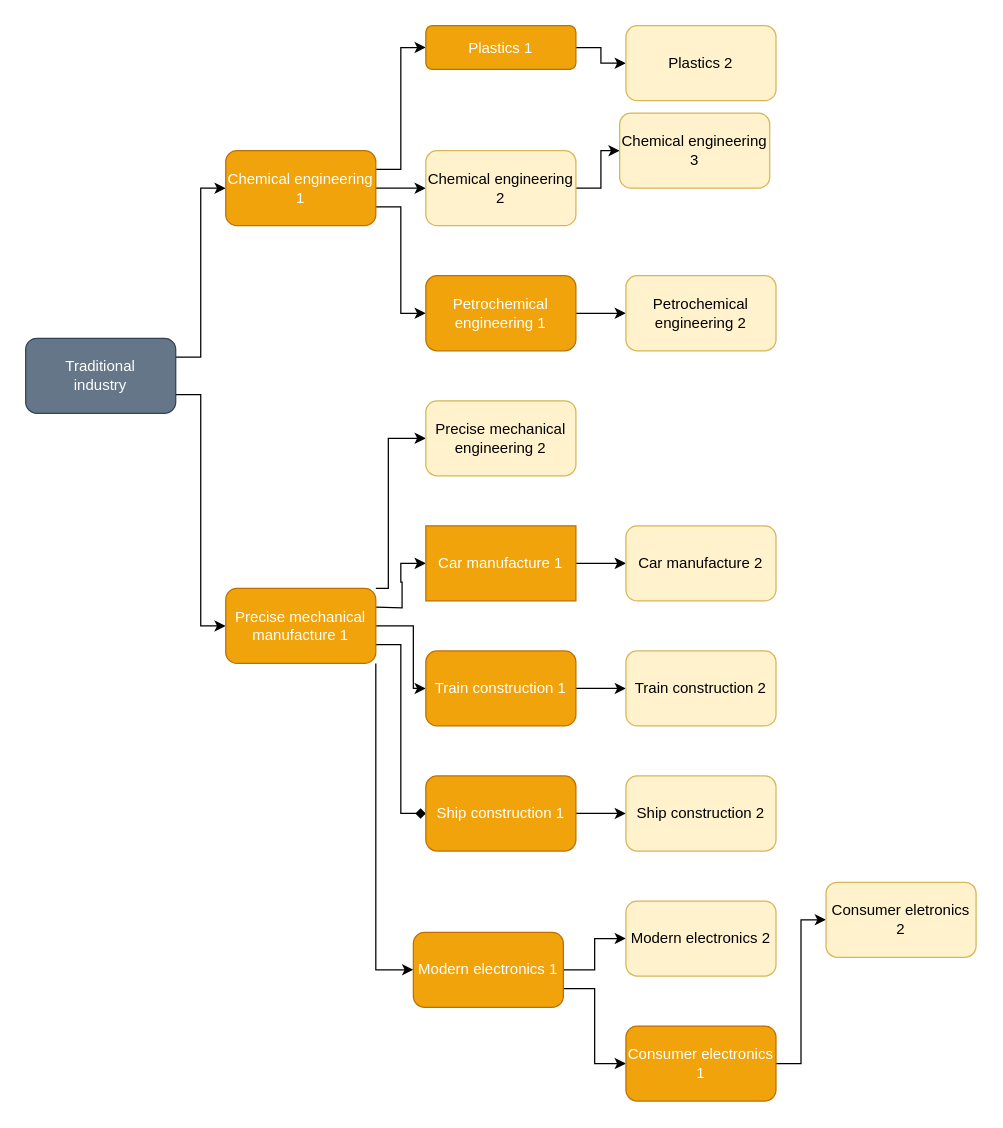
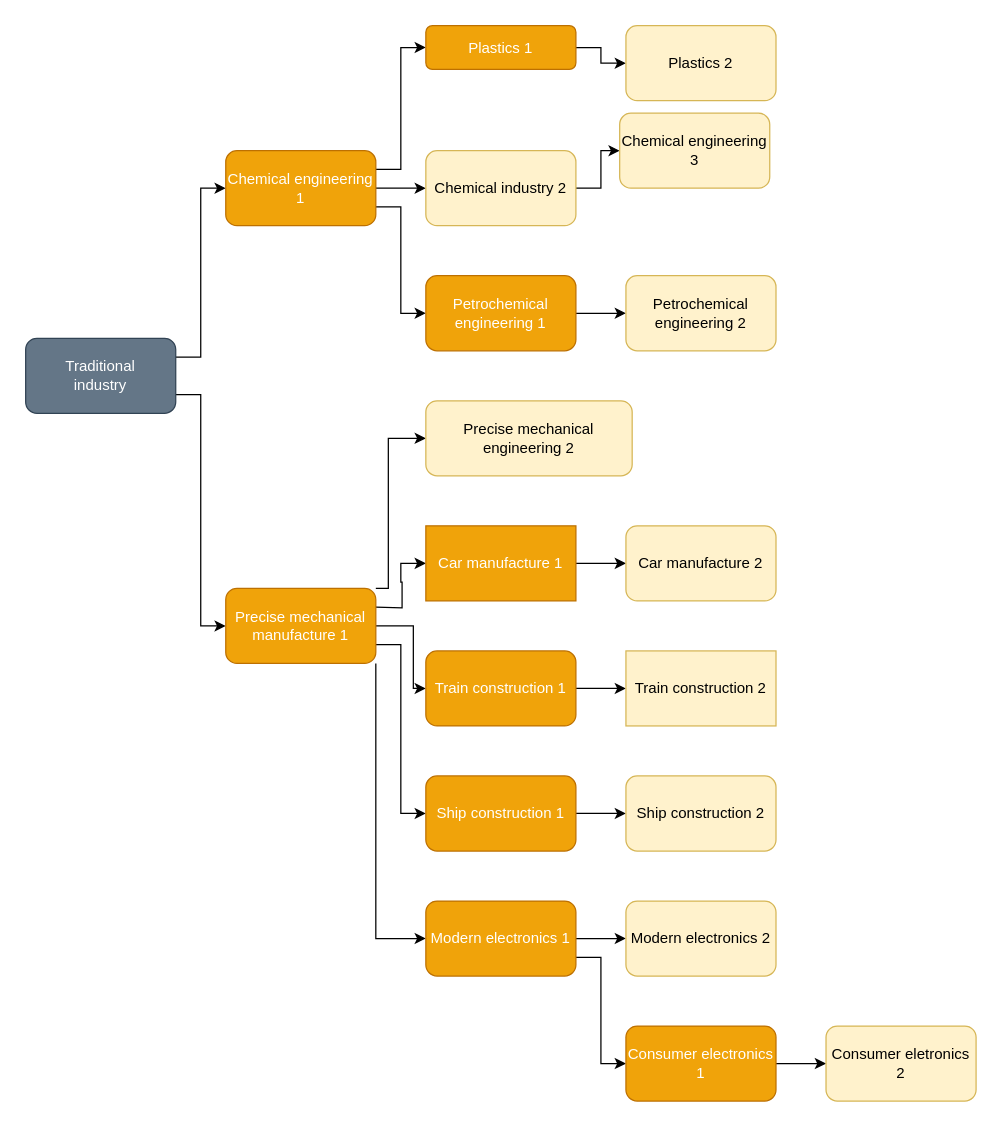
  <mxCell id="0" />
  <mxCell id="1" parent="0" />
  <mxCell id="2" style="edgeStyle=orthogonalEdgeStyle;rounded=0;orthogonalLoop=1;jettySize=auto;html=1;exitX=1;exitY=0.25;exitDx=0;exitDy=0;entryX=0;entryY=0.5;entryDx=0;entryDy=0;" parent="1" source="4" target="8" edge="1"><mxGeometry relative="1" as="geometry" /></mxCell>
  <mxCell id="3" style="edgeStyle=orthogonalEdgeStyle;rounded=0;orthogonalLoop=1;jettySize=auto;html=1;exitX=1;exitY=0.75;exitDx=0;exitDy=0;entryX=0;entryY=0.5;entryDx=0;entryDy=0;" parent="1" source="4" target="23" edge="1"><mxGeometry relative="1" as="geometry" /></mxCell>
  <mxCell id="4" value="&lt;div&gt;Traditional&lt;/div&gt;&lt;div&gt;industry&lt;br&gt;&lt;/div&gt;" style="rounded=1;whiteSpace=wrap;html=1;fillColor=#647687;strokeColor=#314354;fontColor=#ffffff;" parent="1" vertex="1"><mxGeometry x="20" y="270" width="120" height="60" as="geometry" /></mxCell>
  <mxCell id="5" style="edgeStyle=orthogonalEdgeStyle;rounded=0;orthogonalLoop=1;jettySize=auto;html=1;exitX=1;exitY=0.75;exitDx=0;exitDy=0;entryX=0;entryY=0.5;entryDx=0;entryDy=0;" parent="1" source="8" target="16" edge="1"><mxGeometry relative="1" as="geometry" /></mxCell>
  <mxCell id="6" style="edgeStyle=orthogonalEdgeStyle;rounded=0;orthogonalLoop=1;jettySize=auto;html=1;exitX=1;exitY=0.5;exitDx=0;exitDy=0;" parent="1" source="8" target="10" edge="1"><mxGeometry relative="1" as="geometry" /></mxCell>
  <mxCell id="7" style="edgeStyle=orthogonalEdgeStyle;rounded=0;orthogonalLoop=1;jettySize=auto;html=1;exitX=1;exitY=0.25;exitDx=0;exitDy=0;entryX=0;entryY=0.5;entryDx=0;entryDy=0;" parent="1" source="8" target="13" edge="1"><mxGeometry relative="1" as="geometry" /></mxCell>
  <mxCell id="8" value="Chemical engineering 1" style="rounded=1;whiteSpace=wrap;html=1;fillColor=#f0a30a;strokeColor=#BD7000;fontColor=#ffffff;" parent="1" vertex="1"><mxGeometry x="180" y="120" width="120" height="60" as="geometry" /></mxCell>
  <mxCell id="9" style="edgeStyle=orthogonalEdgeStyle;rounded=0;orthogonalLoop=1;jettySize=auto;html=1;exitX=1;exitY=0.5;exitDx=0;exitDy=0;" parent="1" source="10" target="11" edge="1"><mxGeometry relative="1" as="geometry" /></mxCell>
- <mxCell id="10" value="Chemical engineering 2" style="rounded=1;whiteSpace=wrap;html=1;fillColor=#fff2cc;strokeColor=#d6b656;" parent="1" vertex="1"><mxGeometry x="340" y="120" width="120" height="60" as="geometry" /></mxCell>
+ <mxCell id="10" value="Chemical industry 2" style="rounded=1;whiteSpace=wrap;html=1;fillColor=#fff2cc;strokeColor=#d6b656;" parent="1" vertex="1"><mxGeometry x="340" y="120" width="120" height="60" as="geometry" /></mxCell>
  <mxCell id="11" value="&lt;div&gt;Chemical engineering 3&lt;/div&gt;" style="rounded=1;whiteSpace=wrap;html=1;fillColor=#fff2cc;strokeColor=#d6b656;" parent="1" vertex="1"><mxGeometry x="495" y="90" width="120" height="60" as="geometry" /></mxCell>
  <mxCell id="12" style="edgeStyle=orthogonalEdgeStyle;rounded=0;orthogonalLoop=1;jettySize=auto;html=1;exitX=1;exitY=0.5;exitDx=0;exitDy=0;" parent="1" source="13" target="14" edge="1"><mxGeometry relative="1" as="geometry" /></mxCell>
  <mxCell id="13" value="&lt;div&gt;Plastics 1&lt;/div&gt;" style="rounded=1;whiteSpace=wrap;html=1;fillColor=#f0a30a;strokeColor=#BD7000;fontColor=#ffffff;" parent="1" vertex="1"><mxGeometry x="340" y="20" width="120" height="35" as="geometry" /></mxCell>
  <mxCell id="14" value="Plastics 2" style="rounded=1;whiteSpace=wrap;html=1;fillColor=#fff2cc;strokeColor=#d6b656;" parent="1" vertex="1"><mxGeometry x="500" y="20" width="120" height="60" as="geometry" /></mxCell>
  <mxCell id="15" style="edgeStyle=orthogonalEdgeStyle;rounded=0;orthogonalLoop=1;jettySize=auto;html=1;exitX=1;exitY=0.5;exitDx=0;exitDy=0;entryX=0;entryY=0.5;entryDx=0;entryDy=0;" parent="1" source="16" target="17" edge="1"><mxGeometry relative="1" as="geometry" /></mxCell>
  <mxCell id="16" value="Petrochemical engineering 1" style="rounded=1;whiteSpace=wrap;html=1;fillColor=#f0a30a;strokeColor=#BD7000;fontColor=#ffffff;" parent="1" vertex="1"><mxGeometry x="340" y="220" width="120" height="60" as="geometry" /></mxCell>
  <mxCell id="17" value="&lt;div&gt;Petrochemical engineering 2&lt;/div&gt;" style="rounded=1;whiteSpace=wrap;html=1;fillColor=#fff2cc;strokeColor=#d6b656;" parent="1" vertex="1"><mxGeometry x="500" y="220" width="120" height="60" as="geometry" /></mxCell>
  <mxCell id="18" style="edgeStyle=orthogonalEdgeStyle;rounded=0;orthogonalLoop=1;jettySize=auto;html=1;exitX=1;exitY=0;exitDx=0;exitDy=0;entryX=0;entryY=0.5;entryDx=0;entryDy=0;" parent="1" target="24" edge="1"><mxGeometry relative="1" as="geometry"><mxPoint x="300" y="470" as="sourcePoint" /><Array as="points"><mxPoint x="310" y="470" /><mxPoint x="310" y="350" /></Array></mxGeometry></mxCell>
  <mxCell id="19" style="edgeStyle=orthogonalEdgeStyle;rounded=0;orthogonalLoop=1;jettySize=auto;html=1;exitX=1;exitY=0.25;exitDx=0;exitDy=0;entryX=0;entryY=0.5;entryDx=0;entryDy=0;" parent="1" target="26" edge="1"><mxGeometry relative="1" as="geometry"><mxPoint x="300" y="485" as="sourcePoint" /></mxGeometry></mxCell>
  <mxCell id="20" style="edgeStyle=orthogonalEdgeStyle;rounded=0;orthogonalLoop=1;jettySize=auto;html=1;exitX=1;exitY=0.5;exitDx=0;exitDy=0;entryX=0;entryY=0.5;entryDx=0;entryDy=0;" parent="1" source="23" target="29" edge="1"><mxGeometry relative="1" as="geometry"><Array as="points"><mxPoint x="330" y="500" /><mxPoint x="330" y="550" /></Array></mxGeometry></mxCell>
- <mxCell id="21" style="edgeStyle=orthogonalEdgeStyle;rounded=0;orthogonalLoop=1;jettySize=auto;html=1;exitX=1;exitY=0.75;exitDx=0;exitDy=0;entryX=0;entryY=0.5;entryDx=0;entryDy=0;endArrow=diamond;" parent="1" source="23" target="32" edge="1"><mxGeometry relative="1" as="geometry" /></mxCell>
+ <mxCell id="21" style="edgeStyle=orthogonalEdgeStyle;rounded=0;orthogonalLoop=1;jettySize=auto;html=1;exitX=1;exitY=0.75;exitDx=0;exitDy=0;entryX=0;entryY=0.5;entryDx=0;entryDy=0;" parent="1" source="23" target="32" edge="1"><mxGeometry relative="1" as="geometry" /></mxCell>
  <mxCell id="22" style="edgeStyle=orthogonalEdgeStyle;rounded=0;orthogonalLoop=1;jettySize=auto;html=1;exitX=1;exitY=1;exitDx=0;exitDy=0;entryX=0;entryY=0.5;entryDx=0;entryDy=0;" parent="1" source="23" target="36" edge="1"><mxGeometry relative="1" as="geometry" /></mxCell>
  <mxCell id="23" value="&lt;div&gt;Precise mechanical manufacture 1&lt;/div&gt;" style="rounded=1;whiteSpace=wrap;html=1;fillColor=#f0a30a;strokeColor=#BD7000;fontColor=#ffffff;" parent="1" vertex="1"><mxGeometry x="180" y="470" width="120" height="60" as="geometry" /></mxCell>
- <mxCell id="24" value="Precise mechanical engineering 2" style="rounded=1;whiteSpace=wrap;html=1;fillColor=#fff2cc;strokeColor=#d6b656;" parent="1" vertex="1"><mxGeometry x="340" y="320" width="120" height="60" as="geometry" /></mxCell>
+ <mxCell id="24" value="Precise mechanical engineering 2" style="rounded=1;whiteSpace=wrap;html=1;fillColor=#fff2cc;strokeColor=#d6b656;" parent="1" vertex="1"><mxGeometry x="340" y="320" width="165" height="60" as="geometry" /></mxCell>
  <mxCell id="25" style="edgeStyle=orthogonalEdgeStyle;rounded=0;orthogonalLoop=1;jettySize=auto;html=1;exitX=1;exitY=0.5;exitDx=0;exitDy=0;entryX=0;entryY=0.5;entryDx=0;entryDy=0;" parent="1" source="26" target="27" edge="1"><mxGeometry relative="1" as="geometry" /></mxCell>
  <mxCell id="26" value="Car manufacture 1" style="whiteSpace=wrap;html=1;fillColor=#f0a30a;strokeColor=#BD7000;fontColor=#ffffff;rounded=0;" parent="1" vertex="1"><mxGeometry x="340" y="420" width="120" height="60" as="geometry" /></mxCell>
  <mxCell id="27" value="Car manufacture 2" style="rounded=1;whiteSpace=wrap;html=1;fillColor=#fff2cc;strokeColor=#d6b656;" parent="1" vertex="1"><mxGeometry x="500" y="420" width="120" height="60" as="geometry" /></mxCell>
  <mxCell id="28" style="edgeStyle=orthogonalEdgeStyle;rounded=0;orthogonalLoop=1;jettySize=auto;html=1;exitX=1;exitY=0.5;exitDx=0;exitDy=0;entryX=0;entryY=0.5;entryDx=0;entryDy=0;" parent="1" source="29" target="30" edge="1"><mxGeometry relative="1" as="geometry" /></mxCell>
  <mxCell id="29" value="Train construction 1" style="rounded=1;whiteSpace=wrap;html=1;fillColor=#f0a30a;strokeColor=#BD7000;fontColor=#ffffff;" parent="1" vertex="1"><mxGeometry x="340" y="520" width="120" height="60" as="geometry" /></mxCell>
- <mxCell id="30" value="Train construction 2" style="rounded=1;whiteSpace=wrap;html=1;fillColor=#fff2cc;strokeColor=#d6b656;" parent="1" vertex="1"><mxGeometry x="500" y="520" width="120" height="60" as="geometry" /></mxCell>
+ <mxCell id="30" value="Train construction 2" style="whiteSpace=wrap;html=1;fillColor=#fff2cc;strokeColor=#d6b656;rounded=0;" parent="1" vertex="1"><mxGeometry x="500" y="520" width="120" height="60" as="geometry" /></mxCell>
  <mxCell id="31" style="edgeStyle=orthogonalEdgeStyle;rounded=0;orthogonalLoop=1;jettySize=auto;html=1;exitX=1;exitY=0.5;exitDx=0;exitDy=0;entryX=0;entryY=0.5;entryDx=0;entryDy=0;" parent="1" source="32" target="33" edge="1"><mxGeometry relative="1" as="geometry" /></mxCell>
  <mxCell id="32" value="Ship construction 1" style="rounded=1;whiteSpace=wrap;html=1;fillColor=#f0a30a;strokeColor=#BD7000;fontColor=#ffffff;" parent="1" vertex="1"><mxGeometry x="340" y="620" width="120" height="60" as="geometry" /></mxCell>
  <mxCell id="33" value="Ship construction 2" style="rounded=1;whiteSpace=wrap;html=1;fillColor=#fff2cc;strokeColor=#d6b656;" parent="1" vertex="1"><mxGeometry x="500" y="620" width="120" height="60" as="geometry" /></mxCell>
  <mxCell id="34" style="edgeStyle=orthogonalEdgeStyle;rounded=0;orthogonalLoop=1;jettySize=auto;html=1;exitX=1;exitY=0.5;exitDx=0;exitDy=0;entryX=0;entryY=0.5;entryDx=0;entryDy=0;" parent="1" source="36" target="37" edge="1"><mxGeometry relative="1" as="geometry" /></mxCell>
  <mxCell id="35" style="edgeStyle=orthogonalEdgeStyle;rounded=0;orthogonalLoop=1;jettySize=auto;html=1;exitX=1;exitY=0.75;exitDx=0;exitDy=0;entryX=0;entryY=0.5;entryDx=0;entryDy=0;" parent="1" source="36" target="39" edge="1"><mxGeometry relative="1" as="geometry" /></mxCell>
- <mxCell id="36" value="Modern electronics 1" style="rounded=1;whiteSpace=wrap;html=1;fillColor=#f0a30a;strokeColor=#BD7000;fontColor=#ffffff;" parent="1" vertex="1"><mxGeometry x="330" y="745" width="120" height="60" as="geometry" /></mxCell>
+ <mxCell id="36" value="Modern electronics 1" style="rounded=1;whiteSpace=wrap;html=1;fillColor=#f0a30a;strokeColor=#BD7000;fontColor=#ffffff;" parent="1" vertex="1"><mxGeometry x="340" y="720" width="120" height="60" as="geometry" /></mxCell>
  <mxCell id="37" value="Modern electronics 2" style="rounded=1;whiteSpace=wrap;html=1;fillColor=#fff2cc;strokeColor=#d6b656;" parent="1" vertex="1"><mxGeometry x="500" y="720" width="120" height="60" as="geometry" /></mxCell>
  <mxCell id="38" style="edgeStyle=orthogonalEdgeStyle;rounded=0;orthogonalLoop=1;jettySize=auto;html=1;exitX=1;exitY=0.5;exitDx=0;exitDy=0;entryX=0;entryY=0.5;entryDx=0;entryDy=0;" parent="1" source="39" target="40" edge="1"><mxGeometry relative="1" as="geometry" /></mxCell>
  <mxCell id="39" value="Consumer electronics 1" style="rounded=1;whiteSpace=wrap;html=1;fillColor=#f0a30a;strokeColor=#BD7000;fontColor=#ffffff;" parent="1" vertex="1"><mxGeometry x="500" y="820" width="120" height="60" as="geometry" /></mxCell>
- <mxCell id="40" value="Consumer eletronics 2" style="rounded=1;whiteSpace=wrap;html=1;fillColor=#fff2cc;strokeColor=#d6b656;" parent="1" vertex="1"><mxGeometry x="660" y="705" width="120" height="60" as="geometry" /></mxCell>
+ <mxCell id="40" value="Consumer eletronics 2" style="rounded=1;whiteSpace=wrap;html=1;fillColor=#fff2cc;strokeColor=#d6b656;" parent="1" vertex="1"><mxGeometry x="660" y="820" width="120" height="60" as="geometry" /></mxCell>
